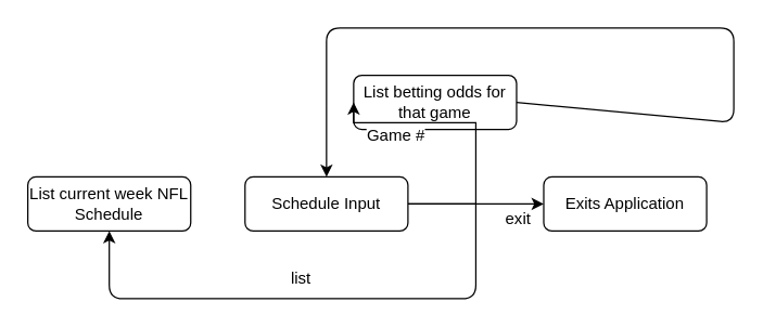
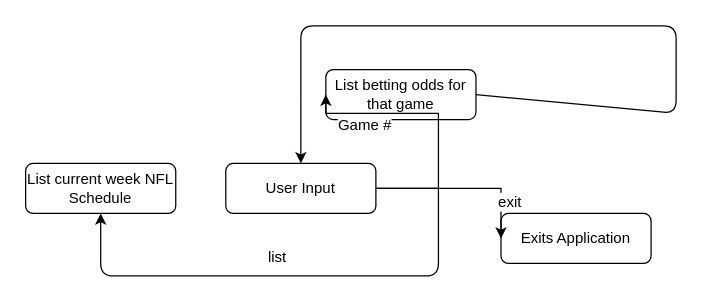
  <mxCell id="0" />
  <mxCell id="1" parent="0" />
  <mxCell id="2" value="List current week NFL Schedule" style="rounded=1;whiteSpace=wrap;html=1;fontSize=12;glass=0;strokeWidth=1;shadow=0;" parent="1" vertex="1"><mxGeometry x="20" y="130" width="120" height="40" as="geometry" /></mxCell>
  <mxCell id="3" value="List betting odds for that game" style="rounded=1;whiteSpace=wrap;html=1;fontSize=12;glass=0;strokeWidth=1;shadow=0;" parent="1" vertex="1"><mxGeometry x="260" y="55" width="120" height="40" as="geometry" /></mxCell>
- <mxCell id="4" value="Exits Application" style="rounded=1;whiteSpace=wrap;html=1;fontSize=12;glass=0;strokeWidth=1;shadow=0;" parent="1" vertex="1"><mxGeometry x="400" y="130" width="120" height="40" as="geometry" /></mxCell>
+ <mxCell id="4" value="Exits Application" style="rounded=1;whiteSpace=wrap;html=1;fontSize=12;glass=0;strokeWidth=1;shadow=0;" parent="1" vertex="1"><mxGeometry x="400" y="170" width="120" height="40" as="geometry" /></mxCell>
  <mxCell id="5" value="&lt;font style=&quot;font-size: 12px&quot;&gt;Game #&lt;/font&gt;" style="edgeStyle=orthogonalEdgeStyle;rounded=0;orthogonalLoop=1;jettySize=auto;html=1;entryX=0;entryY=0.5;entryDx=0;entryDy=0;" edge="1" parent="1" source="8" target="3"><mxGeometry x="0.571" y="10" relative="1" as="geometry"><Array as="points"><mxPoint x="350" y="150" /><mxPoint x="350" y="90" /></Array><mxPoint as="offset" /></mxGeometry></mxCell>
  <mxCell id="6" value="" style="edgeStyle=orthogonalEdgeStyle;rounded=0;orthogonalLoop=1;jettySize=auto;html=1;entryX=0;entryY=0.5;entryDx=0;entryDy=0;" edge="1" parent="1" source="8" target="4"><mxGeometry relative="1" as="geometry"><Array as="points"><mxPoint x="380" y="150" /><mxPoint x="380" y="150" /></Array></mxGeometry></mxCell>
  <mxCell id="7" value="&lt;font style=&quot;font-size: 12px&quot;&gt;exit&lt;/font&gt;" style="edgeLabel;html=1;align=center;verticalAlign=middle;resizable=0;points=[];" vertex="1" connectable="0" parent="6"><mxGeometry x="0.289" y="2" relative="1" as="geometry"><mxPoint x="16" y="12" as="offset" /></mxGeometry></mxCell>
- <mxCell id="8" value="Schedule Input" style="rounded=1;whiteSpace=wrap;html=1;" vertex="1" parent="1"><mxGeometry x="180" y="130" width="120" height="40" as="geometry" /></mxCell>
+ <mxCell id="8" value="User Input" style="rounded=1;whiteSpace=wrap;html=1;" vertex="1" parent="1"><mxGeometry x="180" y="130" width="120" height="40" as="geometry" /></mxCell>
  <mxCell id="9" value="" style="endArrow=classic;html=1;exitX=1;exitY=0.5;exitDx=0;exitDy=0;entryX=0.5;entryY=0;entryDx=0;entryDy=0;" edge="1" parent="1" source="3" target="8"><mxGeometry width="50" height="50" relative="1" as="geometry"><mxPoint x="530" y="130" as="sourcePoint" /><mxPoint x="540" y="70" as="targetPoint" /><Array as="points"><mxPoint x="540" y="90" /><mxPoint x="540" y="20" /><mxPoint x="380" y="20" /><mxPoint x="240" y="20" /></Array></mxGeometry></mxCell>
  <mxCell id="10" value="" style="endArrow=classic;html=1;entryX=0.5;entryY=1;entryDx=0;entryDy=0;" edge="1" parent="1" target="2"><mxGeometry width="50" height="50" relative="1" as="geometry"><mxPoint x="350" y="150" as="sourcePoint" /><mxPoint x="350" y="220" as="targetPoint" /><Array as="points"><mxPoint x="350" y="220" /><mxPoint x="230" y="220" /><mxPoint x="80" y="220" /></Array></mxGeometry></mxCell>
  <mxCell id="11" value="&lt;font style=&quot;font-size: 12px&quot;&gt;list&lt;/font&gt;" style="edgeLabel;html=1;align=center;verticalAlign=middle;resizable=0;points=[];" vertex="1" connectable="0" parent="10"><mxGeometry x="0.55" y="-3" relative="1" as="geometry"><mxPoint x="102" y="-13" as="offset" /></mxGeometry></mxCell>
